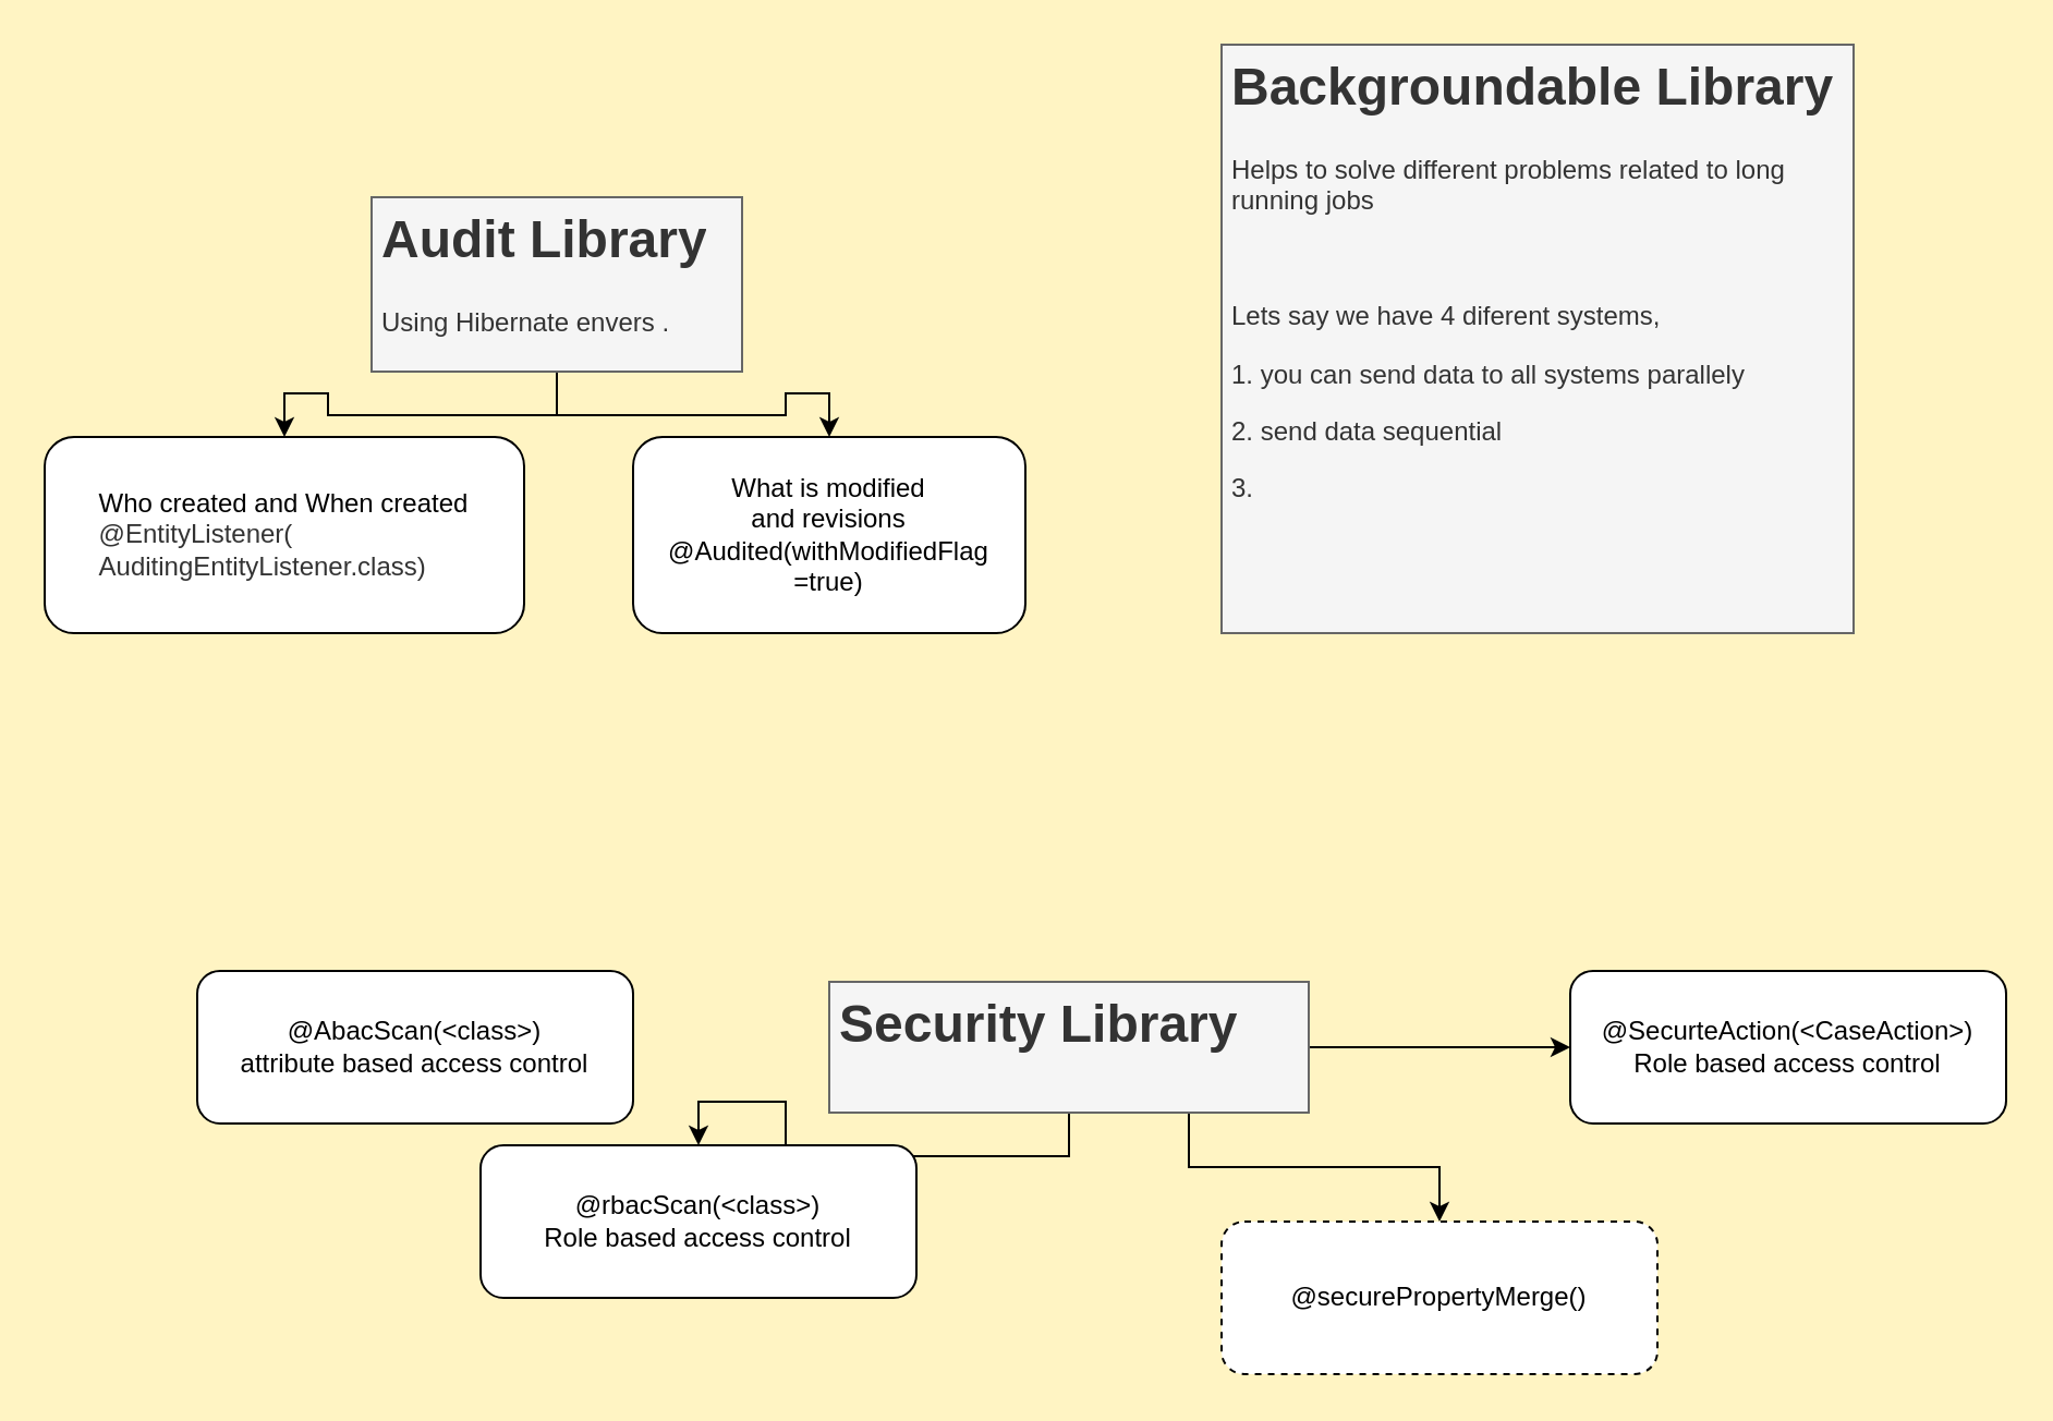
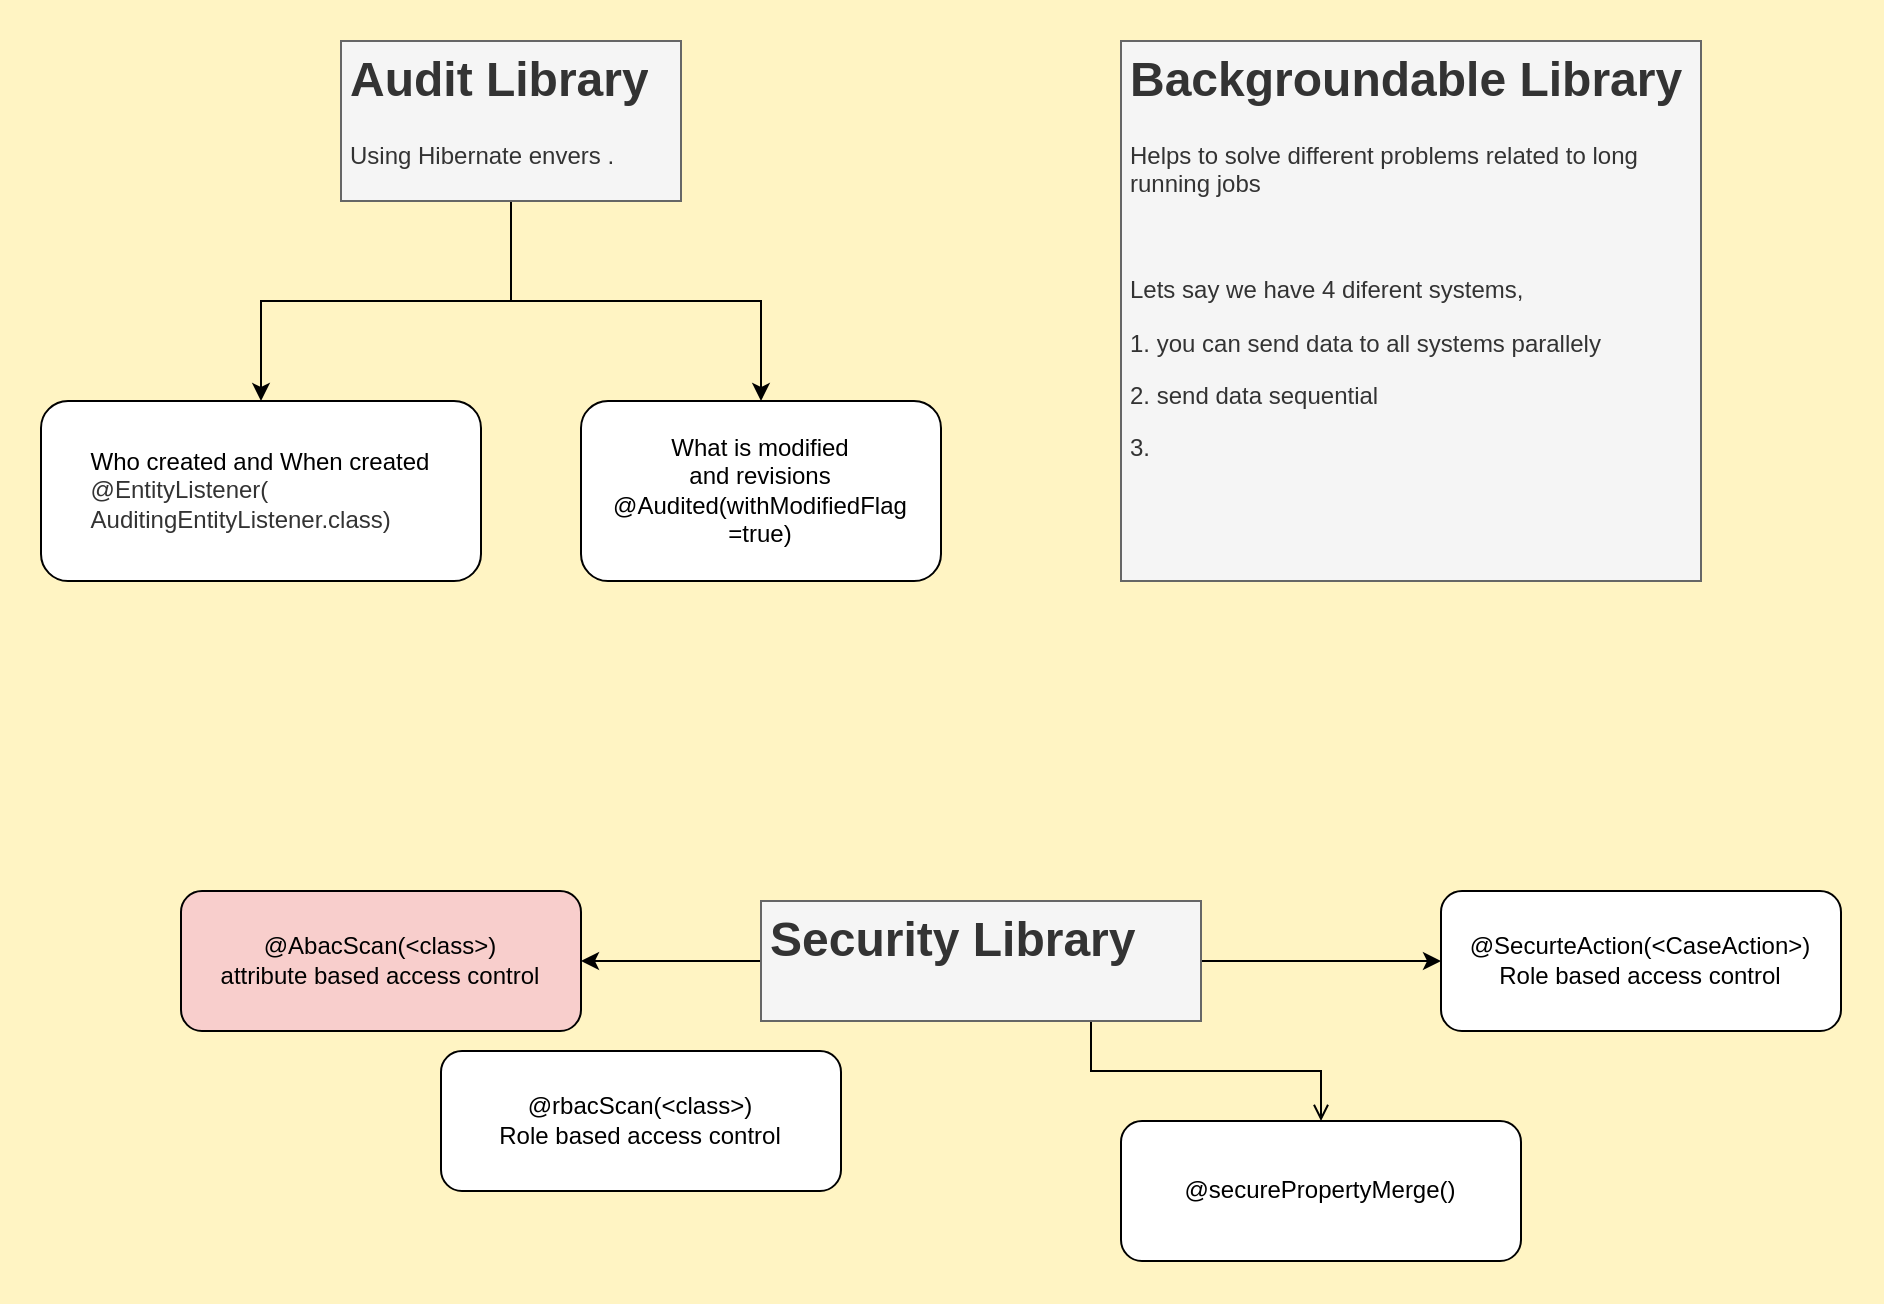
  <mxCell id="0" />
  <mxCell id="1" parent="0" />
  <mxCell id="2" style="edgeStyle=orthogonalEdgeStyle;rounded=0;orthogonalLoop=1;jettySize=auto;html=1;" parent="1" source="4" target="6" edge="1"><mxGeometry relative="1" as="geometry" /></mxCell>
  <mxCell id="3" style="edgeStyle=orthogonalEdgeStyle;rounded=0;orthogonalLoop=1;jettySize=auto;html=1;" parent="1" source="4" target="7" edge="1"><mxGeometry relative="1" as="geometry" /></mxCell>
- <mxCell id="4" value="&lt;h1&gt;Audit Library&lt;/h1&gt;&lt;p&gt;Using Hibernate envers .&lt;/p&gt;&lt;p&gt;&lt;br&gt;&lt;/p&gt;" style="text;html=1;spacing=5;spacingTop=-20;whiteSpace=wrap;overflow=hidden;rounded=0;fillColor=#f5f5f5;strokeColor=#666666;fontColor=#333333;" parent="1" vertex="1"><mxGeometry x="170" y="90" width="170" height="80" as="geometry" /></mxCell>
+ <mxCell id="4" value="&lt;h1&gt;Audit Library&lt;/h1&gt;&lt;p&gt;Using Hibernate envers .&lt;/p&gt;&lt;p&gt;&lt;br&gt;&lt;/p&gt;" style="text;html=1;spacing=5;spacingTop=-20;whiteSpace=wrap;overflow=hidden;rounded=0;fillColor=#f5f5f5;strokeColor=#666666;fontColor=#333333;" parent="1" vertex="1"><mxGeometry x="170" y="20" width="170" height="80" as="geometry" /></mxCell>
  <mxCell id="5" value="&lt;h1&gt;Backgroundable Library&lt;/h1&gt;&lt;p&gt;Helps to solve different problems related to long running jobs&lt;/p&gt;&lt;p&gt;&lt;br&gt;&lt;/p&gt;&lt;p&gt;Lets say we have 4 diferent systems,&amp;nbsp;&lt;/p&gt;&lt;p&gt;1. you can send data to all systems parallely&lt;/p&gt;&lt;p&gt;2. send data sequential&lt;/p&gt;&lt;p&gt;3.&amp;nbsp;&lt;/p&gt;&lt;p&gt;&lt;br&gt;&lt;/p&gt;&lt;p&gt;&lt;br&gt;&lt;/p&gt;&lt;p&gt;&lt;br&gt;&lt;/p&gt;&lt;p&gt;&lt;br&gt;&lt;/p&gt;&lt;p&gt;&lt;br&gt;&lt;/p&gt;" style="text;html=1;spacing=5;spacingTop=-20;whiteSpace=wrap;overflow=hidden;rounded=0;fillColor=#f5f5f5;strokeColor=#666666;fontColor=#333333;" parent="1" vertex="1"><mxGeometry x="560" y="20" width="290" height="270" as="geometry" /></mxCell>
  <mxCell id="6" value="&lt;div style=&quot;text-align: left&quot;&gt;&lt;span&gt;Who created and When created&lt;/span&gt;&lt;/div&gt;&lt;span style=&quot;color: rgb(51 , 51 , 51)&quot;&gt;&lt;div style=&quot;text-align: left&quot;&gt;&lt;span&gt;@EntityListener(&lt;/span&gt;&lt;/div&gt;&lt;div style=&quot;text-align: left&quot;&gt;&lt;span&gt;AuditingEntityListener.class)&lt;/span&gt;&lt;/div&gt;&lt;/span&gt;" style="rounded=1;whiteSpace=wrap;html=1;" parent="1" vertex="1"><mxGeometry x="20" y="200" width="220" height="90" as="geometry" /></mxCell>
  <mxCell id="7" value="What is modified &lt;br&gt;and revisions&lt;br&gt;@Audited(withModifiedFlag =true)" style="rounded=1;whiteSpace=wrap;html=1;" parent="1" vertex="1"><mxGeometry x="290" y="200" width="180" height="90" as="geometry" /></mxCell>
- <mxCell id="8" style="edgeStyle=orthogonalEdgeStyle;rounded=0;orthogonalLoop=1;jettySize=auto;html=1;" parent="1" source="11" target="13" edge="1"><mxGeometry relative="1" as="geometry" /></mxCell>
+ <mxCell id="8" style="edgeStyle=orthogonalEdgeStyle;rounded=0;orthogonalLoop=1;jettySize=auto;html=1;" parent="1" source="11" target="12" edge="1"><mxGeometry relative="1" as="geometry" /></mxCell>
  <mxCell id="9" style="edgeStyle=orthogonalEdgeStyle;rounded=0;orthogonalLoop=1;jettySize=auto;html=1;entryX=0;entryY=0.5;entryDx=0;entryDy=0;" parent="1" source="11" target="14" edge="1"><mxGeometry relative="1" as="geometry" /></mxCell>
- <mxCell id="10" style="edgeStyle=orthogonalEdgeStyle;rounded=0;orthogonalLoop=1;jettySize=auto;html=1;exitX=0.75;exitY=1;exitDx=0;exitDy=0;" parent="1" source="11" target="15" edge="1"><mxGeometry relative="1" as="geometry" /></mxCell>
+ <mxCell id="10" style="edgeStyle=orthogonalEdgeStyle;rounded=0;orthogonalLoop=1;jettySize=auto;html=1;exitX=0.75;exitY=1;exitDx=0;exitDy=0;endArrow=open;" parent="1" source="11" target="15" edge="1"><mxGeometry relative="1" as="geometry" /></mxCell>
  <mxCell id="11" value="&lt;h1&gt;Security Library&lt;/h1&gt;&lt;p&gt;.&lt;/p&gt;&lt;p&gt;&lt;br&gt;&lt;/p&gt;" style="text;html=1;spacing=5;spacingTop=-20;whiteSpace=wrap;overflow=hidden;rounded=0;fillColor=#f5f5f5;strokeColor=#666666;fontColor=#333333;" parent="1" vertex="1"><mxGeometry x="380" y="450" width="220" height="60" as="geometry" /></mxCell>
- <mxCell id="12" value="@AbacScan(&amp;lt;class&amp;gt;)&lt;br&gt;attribute based access control" style="rounded=1;whiteSpace=wrap;html=1;" parent="1" vertex="1"><mxGeometry x="90" y="445" width="200" height="70" as="geometry" /></mxCell>
+ <mxCell id="12" value="@AbacScan(&amp;lt;class&amp;gt;)&lt;br&gt;attribute based access control" style="rounded=1;whiteSpace=wrap;html=1;fillColor=#f8cecc;" parent="1" vertex="1"><mxGeometry x="90" y="445" width="200" height="70" as="geometry" /></mxCell>
  <mxCell id="13" value="@rbacScan(&amp;lt;class&amp;gt;)&lt;br&gt;Role based access control" style="rounded=1;whiteSpace=wrap;html=1;" parent="1" vertex="1"><mxGeometry x="220" y="525" width="200" height="70" as="geometry" /></mxCell>
  <mxCell id="14" value="@SecurteAction(&amp;lt;CaseAction&amp;gt;)&lt;br&gt;Role based access control" style="rounded=1;whiteSpace=wrap;html=1;" parent="1" vertex="1"><mxGeometry x="720" y="445" width="200" height="70" as="geometry" /></mxCell>
- <mxCell id="15" value="@securePropertyMerge()&lt;br&gt;" style="rounded=1;whiteSpace=wrap;html=1;dashed=1;" parent="1" vertex="1"><mxGeometry x="560" y="560" width="200" height="70" as="geometry" /></mxCell>
+ <mxCell id="15" value="@securePropertyMerge()&lt;br&gt;" style="rounded=1;whiteSpace=wrap;html=1;" parent="1" vertex="1"><mxGeometry x="560" y="560" width="200" height="70" as="geometry" /></mxCell>
